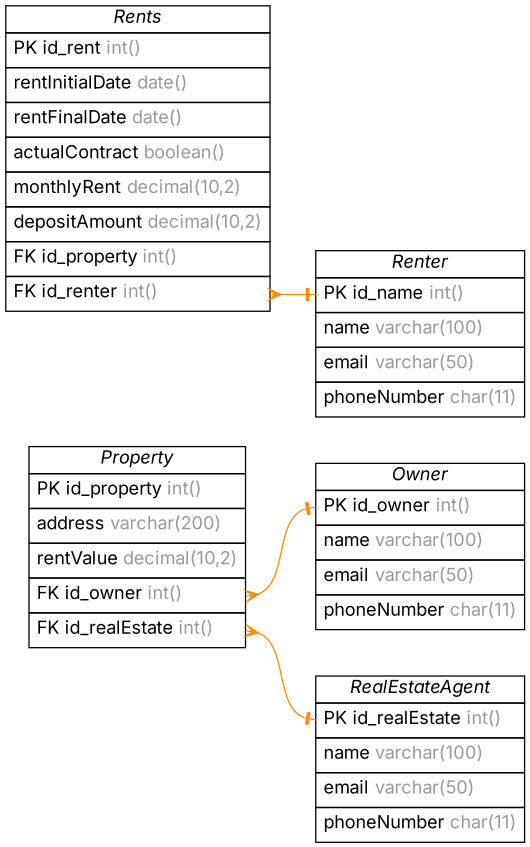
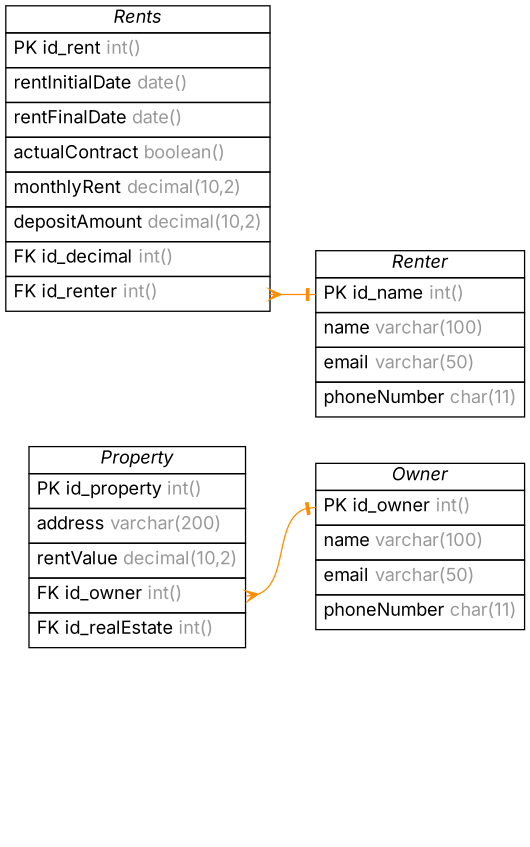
  digraph {
    concentrate=true
    fontname=Inter
    nodesep=0.5
    rankdir=LR
    splines=spline
    node [fontname=Inter shape=plain]
    edge [arrowhead=noneotee arrowsize=0.9 arrowtail=ocrow color=darkorange dir=both fontname=Inter fontsize=12 labelangle=32 labeldistance=1.8 penwidth=1.0]
-   n1 [label=<         <table border="0" cellborder="1" cellspacing="0" >         <tr><td><i>RealEstateAgent</i></td></tr>         <tr><td port="id_realEstate" align="left" cellpadding="5">PK id_realEstate <font color="grey60">int()</font></td></tr>         <tr><td port="name" align="left" cellpadding="5">name <font color="grey60">varchar(100)</font></td></tr>         <tr><td port="email" align="left" cellpadding="5">email <font color="grey60">varchar(50)</font></td></tr>         <tr><td port="phoneNumber" align="left" cellpadding="5">phoneNumber <font color="grey60">char(11)</font></td></tr>     </table>>]
    n2 [label=<         <table border="0" cellborder="1" cellspacing="0" >         <tr><td><i>Renter</i></td></tr>         <tr><td port="id_renter" align="left" cellpadding="5">PK id_name <font color="grey60">int()</font></td></tr>         <tr><td port="name" align="left" cellpadding="5">name <font color="grey60">varchar(100)</font></td></tr>         <tr><td port="email" align="left" cellpadding="5">email <font color="grey60">varchar(50)</font></td></tr>         <tr><td port="phoneNumber" align="left" cellpadding="5">phoneNumber <font color="grey60">char(11)</font></td></tr>     </table>>]
    n3 [label=<         <table border="0" cellborder="1" cellspacing="0" >         <tr><td><i>Owner</i></td></tr>         <tr><td port="id_owner" align="left" cellpadding="5">PK id_owner <font color="grey60">int()</font></td></tr>         <tr><td port="name" align="left" cellpadding="5">name <font color="grey60">varchar(100)</font></td></tr>         <tr><td port="email" align="left" cellpadding="5">email <font color="grey60">varchar(50)</font></td></tr>         <tr><td port="phoneNumber" align="left" cellpadding="5">phoneNumber <font color="grey60">char(11)</font></td></tr>     </table>>]
    n4 [label=<         <table border="0" cellborder="1" cellspacing="0" >         <tr><td><i>Property</i></td></tr>         <tr><td port="id_property" align="left" cellpadding="5">PK id_property <font color="grey60">int()</font></td></tr>         <tr><td port="address" align="left" cellpadding="5">address <font color="grey60">varchar(200)</font></td></tr>         <tr><td port="rentValue" align="left" cellpadding="5">rentValue <font color="grey60">decimal(10,2)</font></td></tr>         <tr><td port="id_owner" align="left" cellpadding="5">FK id_owner <font color="grey60">int()</font></td></tr>         <tr><td port="id_realEstate" align="left" cellpadding="5">FK id_realEstate <font color="grey60">int()</font></td></tr>     </table>>]
-   n5 [label=<         <table border="0" cellborder="1" cellspacing="0" >         <tr><td><i>Rents</i></td></tr>         <tr><td port="id_rent" align="left" cellpadding="5">PK id_rent <font color="grey60">int()</font></td></tr>         <tr><td port="rentInitialDate" align="left" cellpadding="5">rentInitialDate <font color="grey60">date()</font></td></tr>         <tr><td port="rentFinalDate" align="left" cellpadding="5">rentFinalDate <font color="grey60">date()</font></td></tr>         <tr><td port="actualContract" align="left" cellpadding="5">actualContract <font color="grey60">boolean()</font></td></tr>         <tr><td port="monthlyRent" align="left" cellpadding="5">monthlyRent <font color="grey60">decimal(10,2)</font></td></tr>         <tr><td port="depositAmount" align="left" cellpadding="5">depositAmount <font color="grey60">decimal(10,2)</font></td></tr>         <tr><td port="id_property" align="left" cellpadding="5">FK id_property <font color="grey60">int()</font></td></tr>         <tr><td port="id_renter" align="left" cellpadding="5">FK id_renter <font color="grey60">int()</font></td></tr>     </table>>]
-   n4 -> n1 [headport=id_realEstate tailport=id_realEstate]
+   n5 [label=<         <table border="0" cellborder="1" cellspacing="0" >         <tr><td><i>Rents</i></td></tr>         <tr><td port="id_rent" align="left" cellpadding="5">PK id_rent <font color="grey60">int()</font></td></tr>         <tr><td port="rentInitialDate" align="left" cellpadding="5">rentInitialDate <font color="grey60">date()</font></td></tr>         <tr><td port="rentFinalDate" align="left" cellpadding="5">rentFinalDate <font color="grey60">date()</font></td></tr>         <tr><td port="actualContract" align="left" cellpadding="5">actualContract <font color="grey60">boolean()</font></td></tr>         <tr><td port="monthlyRent" align="left" cellpadding="5">monthlyRent <font color="grey60">decimal(10,2)</font></td></tr>         <tr><td port="depositAmount" align="left" cellpadding="5">depositAmount <font color="grey60">decimal(10,2)</font></td></tr>         <tr><td port="id_property" align="left" cellpadding="5">FK id_decimal <font color="grey60">int()</font></td></tr>         <tr><td port="id_renter" align="left" cellpadding="5">FK id_renter <font color="grey60">int()</font></td></tr>     </table>>]
    n4 -> n3 [headport=id_owner tailport=id_owner]
    n5 -> n2 [headport=id_renter tailport=id_renter]
  }
